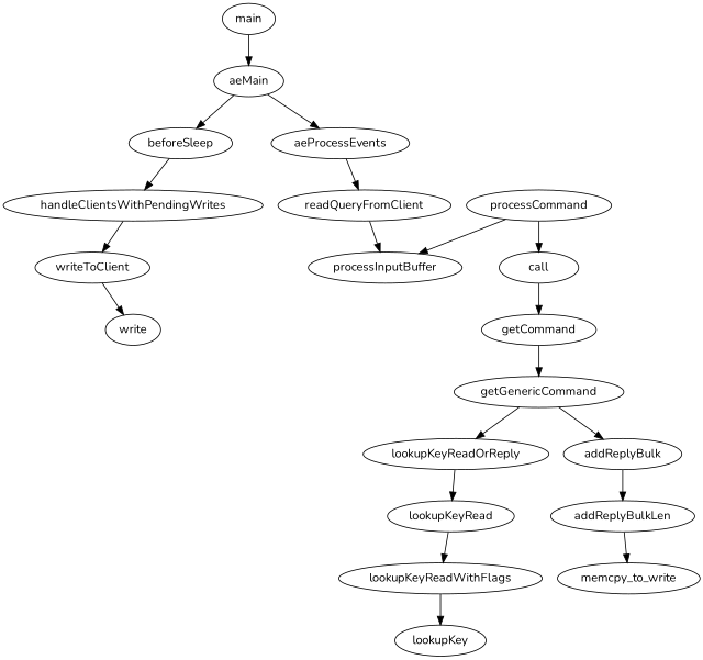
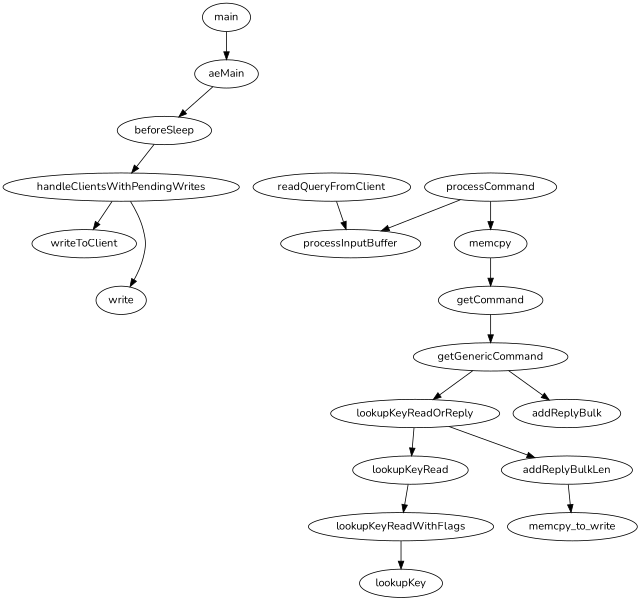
  strict digraph {
    fontname=Nunito
    node [fontname=Nunito]
    edge [fontname=Nunito]
    main
    aeMain
-   aeProcessEvents
    beforeSleep
    readQueryFromClient
    handleClientsWithPendingWrites
    processInputBuffer
    processCommand
-   call
+   call [label=memcpy]
    getCommand
    getGenericCommand
    lookupKeyReadOrReply
    addReplyBulk
    lookupKeyRead
    addReplyBulkLen
    lookupKeyReadWithFlags
    lookupKey
    n18 [label=memcpy_to_write]
    writeToClient
    write
    main -> aeMain
-   aeMain -> aeProcessEvents
    aeMain -> beforeSleep
-   aeProcessEvents -> readQueryFromClient
    beforeSleep -> handleClientsWithPendingWrites
    readQueryFromClient -> processInputBuffer
    handleClientsWithPendingWrites -> writeToClient
    processCommand -> processInputBuffer
    processCommand -> call
    call -> getCommand
    getCommand -> getGenericCommand
    getGenericCommand -> lookupKeyReadOrReply
    getGenericCommand -> addReplyBulk
    lookupKeyReadOrReply -> lookupKeyRead
-   addReplyBulk -> addReplyBulkLen
+   lookupKeyReadOrReply -> addReplyBulkLen
    lookupKeyRead -> lookupKeyReadWithFlags
    addReplyBulkLen -> n18
    lookupKeyReadWithFlags -> lookupKey
-   writeToClient -> write
+   handleClientsWithPendingWrites -> write
  }
